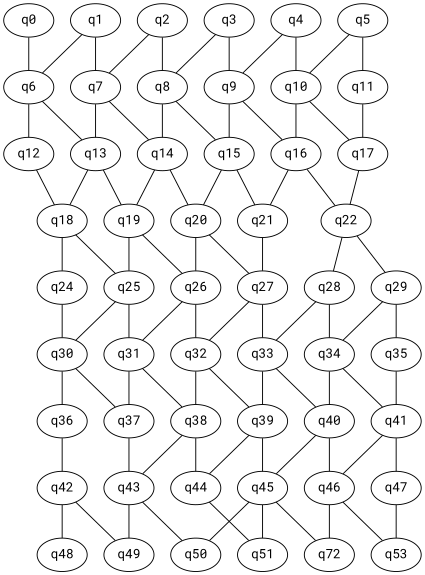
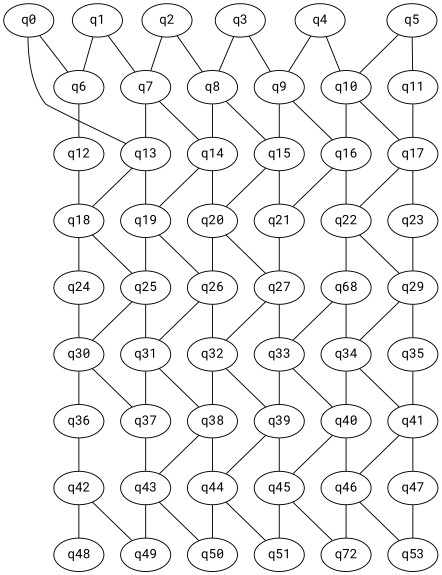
  graph {
    fontname="Roboto Mono"
    node [fontname="Roboto Mono"]
    edge [fontname="Roboto Mono"]
    q0
    q6
    q12
    q13
    q18
    q19
    q1
    q7
    q14
    q20
    q2
    q8
    q15
    q21
    q3
    q9
    q16
    q22
    q4
    q10
    q17
+   q23
    q5
    q11
    q24
    q25
    q26
    q27
-   q28
+   q28 [label=q68]
    q29
    q30
    q31
    q32
    q33
    q34
    q35
    q36
    q37
    q38
    q39
    q40
    q41
    q42
    q43
    q44
    q45
    q46
    q47
    q48
    q49
    q50
    q51
    n53 [label=q72]
    q53
    q0 -- q6
    q6 -- q12
-   q6 -- q13
+   q0 -- q13
    q12 -- q18
    q13 -- q18
    q13 -- q19
    q18 -- q24
    q18 -- q25
    q19 -- q25
    q19 -- q26
    q1 -- q6
    q1 -- q7
    q7 -- q13
    q7 -- q14
    q14 -- q19
    q14 -- q20
    q20 -- q26
    q20 -- q27
    q2 -- q7
    q2 -- q8
    q8 -- q14
    q8 -- q15
    q15 -- q20
    q15 -- q21
    q21 -- q27
    q3 -- q8
    q3 -- q9
    q9 -- q15
    q9 -- q16
    q16 -- q21
    q16 -- q22
    q22 -- q28
    q22 -- q29
    q4 -- q9
    q4 -- q10
    q10 -- q16
    q10 -- q17
    q17 -- q22
+   q17 -- q23
+   q23 -- q29
    q5 -- q10
    q5 -- q11
    q11 -- q17
    q24 -- q30
    q25 -- q30
    q25 -- q31
    q26 -- q31
    q26 -- q32
    q27 -- q32
    q27 -- q33
    q28 -- q33
    q28 -- q34
    q29 -- q34
    q29 -- q35
    q30 -- q36
    q30 -- q37
    q31 -- q37
    q31 -- q38
    q32 -- q38
    q32 -- q39
    q33 -- q39
    q33 -- q40
    q34 -- q40
    q34 -- q41
    q35 -- q41
    q36 -- q42
    q37 -- q43
    q38 -- q43
    q38 -- q44
    q39 -- q44
    q39 -- q45
    q40 -- q45
    q40 -- q46
    q41 -- q46
    q41 -- q47
    q42 -- q48
    q42 -- q49
    q43 -- q49
    q43 -- q50
-   q45 -- q50
+   q44 -- q50
    q44 -- q51
    q45 -- q51
    q45 -- n53
    q46 -- n53
    q46 -- q53
    q47 -- q53
  }
